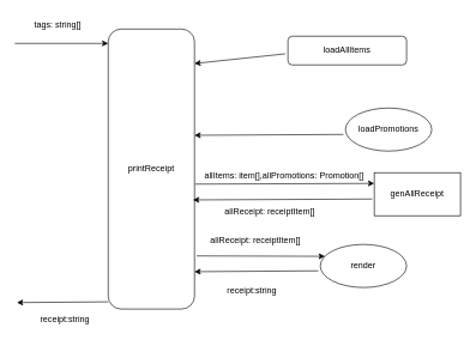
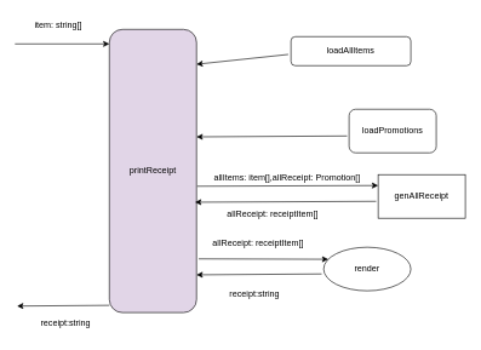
  <mxCell id="0" />
  <mxCell id="1" parent="0" />
- <mxCell id="2" value="tags: string[]" style="text;strokeColor=none;align=center;fillColor=none;html=1;verticalAlign=middle;whiteSpace=wrap;rounded=0;" vertex="1" parent="1"><mxGeometry x="30" y="20" width="100" height="30" as="geometry" /></mxCell>
- <mxCell id="3" value="printReceipt" style="rounded=1;whiteSpace=wrap;html=1;" vertex="1" parent="1"><mxGeometry x="150" y="40" width="120" height="390" as="geometry" /></mxCell>
+ <mxCell id="2" value="item: string[]" style="text;strokeColor=none;align=center;fillColor=none;html=1;verticalAlign=middle;whiteSpace=wrap;rounded=0;" vertex="1" parent="1"><mxGeometry x="30" y="20" width="100" height="30" as="geometry" /></mxCell>
+ <mxCell id="3" value="printReceipt" style="rounded=1;whiteSpace=wrap;html=1;fillColor=#e1d5e7;" vertex="1" parent="1"><mxGeometry x="150" y="40" width="120" height="390" as="geometry" /></mxCell>
  <mxCell id="4" value="" style="endArrow=classic;html=1;rounded=0;exitX=-0.023;exitY=0.613;exitDx=0;exitDy=0;entryX=1;entryY=0.25;entryDx=0;entryDy=0;exitPerimeter=0;" edge="1" parent="1"><mxGeometry width="50" height="50" relative="1" as="geometry"><mxPoint x="150" y="420" as="sourcePoint" /><mxPoint x="23" y="421" as="targetPoint" /></mxGeometry></mxCell>
  <mxCell id="5" value="receipt:string" style="text;strokeColor=none;align=center;fillColor=none;html=1;verticalAlign=middle;whiteSpace=wrap;rounded=0;" vertex="1" parent="1"><mxGeometry x="50" y="430" width="80" height="30" as="geometry" /></mxCell>
  <mxCell id="6" value="" style="endArrow=classic;html=1;rounded=0;" edge="1" parent="1"><mxGeometry width="50" height="50" relative="1" as="geometry"><mxPoint x="20" y="60" as="sourcePoint" /><mxPoint x="150" y="60" as="targetPoint" /></mxGeometry></mxCell>
  <mxCell id="7" value="loadAllItems" style="rounded=1;whiteSpace=wrap;html=1;" vertex="1" parent="1"><mxGeometry x="400" y="50" width="165" height="40" as="geometry" /></mxCell>
  <mxCell id="8" value="" style="endArrow=classic;html=1;rounded=0;exitX=-0.023;exitY=0.613;exitDx=0;exitDy=0;entryX=1;entryY=0.25;entryDx=0;entryDy=0;exitPerimeter=0;" edge="1" parent="1" source="7"><mxGeometry width="50" height="50" relative="1" as="geometry"><mxPoint x="380" y="80" as="sourcePoint" /><mxPoint x="270" y="88" as="targetPoint" /></mxGeometry></mxCell>
- <mxCell id="9" value="loadPromotions" style="ellipse;whiteSpace=wrap;html=1;" vertex="1" parent="1"><mxGeometry x="480" y="150" width="120" height="60" as="geometry" /></mxCell>
+ <mxCell id="9" value="loadPromotions" style="rounded=1;whiteSpace=wrap;html=1;" vertex="1" parent="1"><mxGeometry x="480" y="150" width="120" height="60" as="geometry" /></mxCell>
  <mxCell id="10" value="" style="endArrow=classic;html=1;rounded=0;exitX=-0.023;exitY=0.613;exitDx=0;exitDy=0;entryX=1;entryY=0.25;entryDx=0;entryDy=0;exitPerimeter=0;" edge="1" parent="1" source="9"><mxGeometry width="50" height="50" relative="1" as="geometry"><mxPoint x="380" y="180" as="sourcePoint" /><mxPoint x="270" y="188" as="targetPoint" /></mxGeometry></mxCell>
  <mxCell id="11" value="" style="endArrow=classic;html=1;rounded=0;entryX=0;entryY=0.25;entryDx=0;entryDy=0;exitX=1.022;exitY=0.811;exitDx=0;exitDy=0;exitPerimeter=0;" edge="1" parent="1" target="13"><mxGeometry width="50" height="50" relative="1" as="geometry"><mxPoint x="273" y="356" as="sourcePoint" /><mxPoint x="400" y="360" as="targetPoint" /></mxGeometry></mxCell>
  <mxCell id="12" value="allReceipt: receiptItem[]" style="text;strokeColor=none;align=center;fillColor=none;html=1;verticalAlign=middle;whiteSpace=wrap;rounded=0;" vertex="1" parent="1"><mxGeometry x="270" y="320" width="170" height="30" as="geometry" /></mxCell>
  <mxCell id="13" value="render" style="ellipse;whiteSpace=wrap;html=1;" vertex="1" parent="1"><mxGeometry x="445" y="340" width="120" height="60" as="geometry" /></mxCell>
  <mxCell id="14" value="" style="endArrow=classic;html=1;rounded=0;exitX=-0.023;exitY=0.613;exitDx=0;exitDy=0;entryX=1;entryY=0.25;entryDx=0;entryDy=0;exitPerimeter=0;" edge="1" parent="1" source="13"><mxGeometry width="50" height="50" relative="1" as="geometry"><mxPoint x="380" y="370" as="sourcePoint" /><mxPoint x="270" y="378" as="targetPoint" /></mxGeometry></mxCell>
  <mxCell id="15" value="receipt:string" style="text;strokeColor=none;align=center;fillColor=none;html=1;verticalAlign=middle;whiteSpace=wrap;rounded=0;" vertex="1" parent="1"><mxGeometry x="310" y="390" width="80" height="30" as="geometry" /></mxCell>
  <mxCell id="16" value="" style="endArrow=classic;html=1;rounded=0;entryX=0;entryY=0.25;entryDx=0;entryDy=0;exitX=1.022;exitY=0.811;exitDx=0;exitDy=0;exitPerimeter=0;" edge="1" parent="1" target="17"><mxGeometry width="50" height="50" relative="1" as="geometry"><mxPoint x="271" y="256" as="sourcePoint" /><mxPoint x="398" y="260" as="targetPoint" /></mxGeometry></mxCell>
  <mxCell id="17" value="genAllReceipt" style="whiteSpace=wrap;html=1;rounded=0;" vertex="1" parent="1"><mxGeometry x="520" y="240" width="120" height="60" as="geometry" /></mxCell>
  <mxCell id="18" value="" style="endArrow=classic;html=1;rounded=0;exitX=-0.023;exitY=0.613;exitDx=0;exitDy=0;entryX=1;entryY=0.25;entryDx=0;entryDy=0;exitPerimeter=0;" edge="1" parent="1" source="17"><mxGeometry width="50" height="50" relative="1" as="geometry"><mxPoint x="378" y="270" as="sourcePoint" /><mxPoint x="268" y="278" as="targetPoint" /></mxGeometry></mxCell>
  <mxCell id="19" value="allReceipt: receiptItem[]" style="text;strokeColor=none;align=center;fillColor=none;html=1;verticalAlign=middle;whiteSpace=wrap;rounded=0;" vertex="1" parent="1"><mxGeometry x="290" y="280" width="170" height="30" as="geometry" /></mxCell>
- <mxCell id="20" value="allItems: item[],allPromotions: Promotion[]" style="text;strokeColor=none;align=center;fillColor=none;html=1;verticalAlign=middle;whiteSpace=wrap;rounded=0;" vertex="1" parent="1"><mxGeometry x="280" y="230" width="230" height="30" as="geometry" /></mxCell>
+ <mxCell id="20" value="allItems: item[],allReceipt: Promotion[]" style="text;strokeColor=none;align=center;fillColor=none;html=1;verticalAlign=middle;whiteSpace=wrap;rounded=0;" vertex="1" parent="1"><mxGeometry x="280" y="230" width="230" height="30" as="geometry" /></mxCell>
